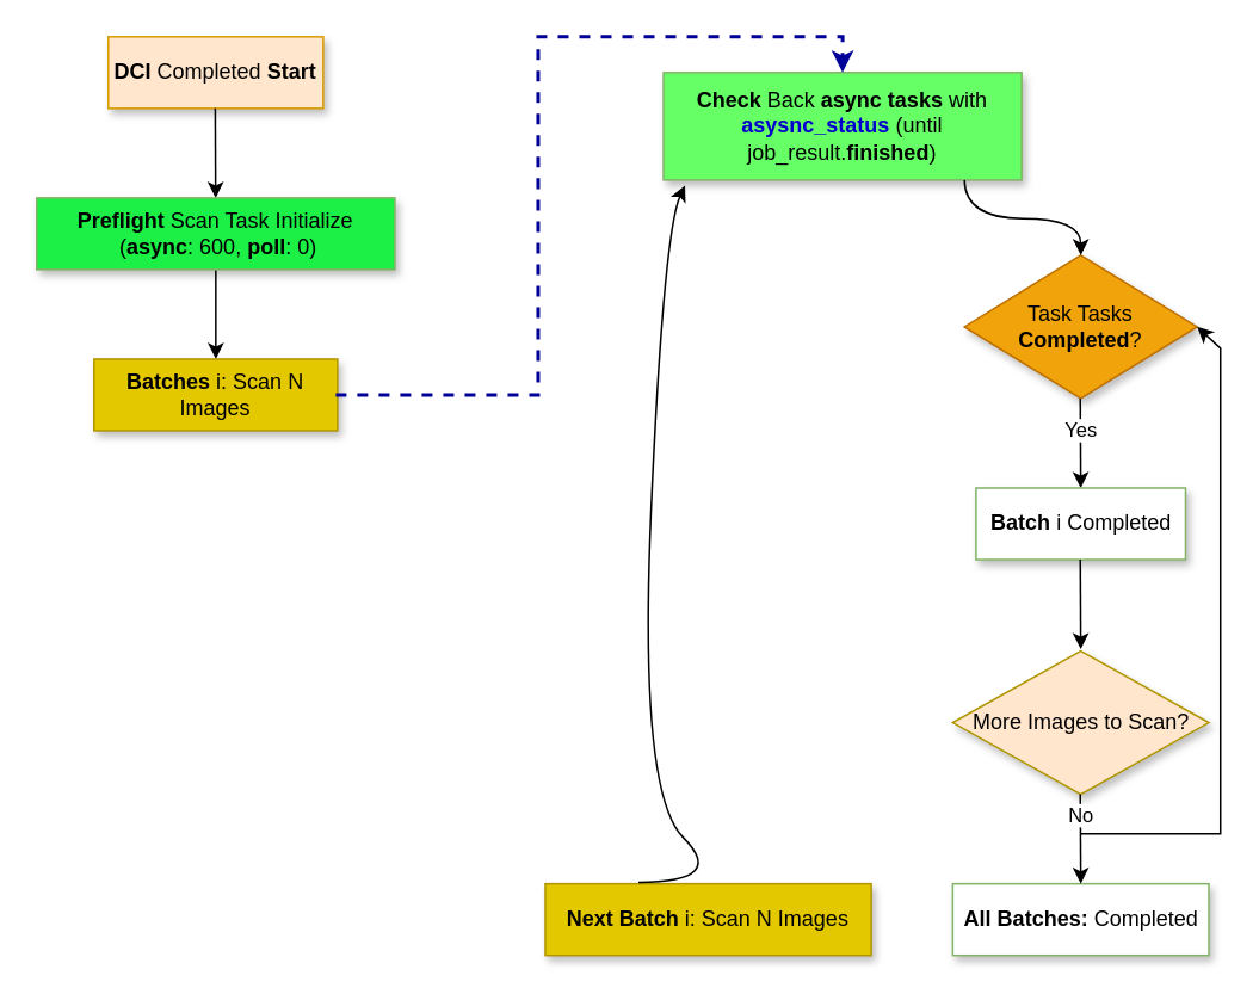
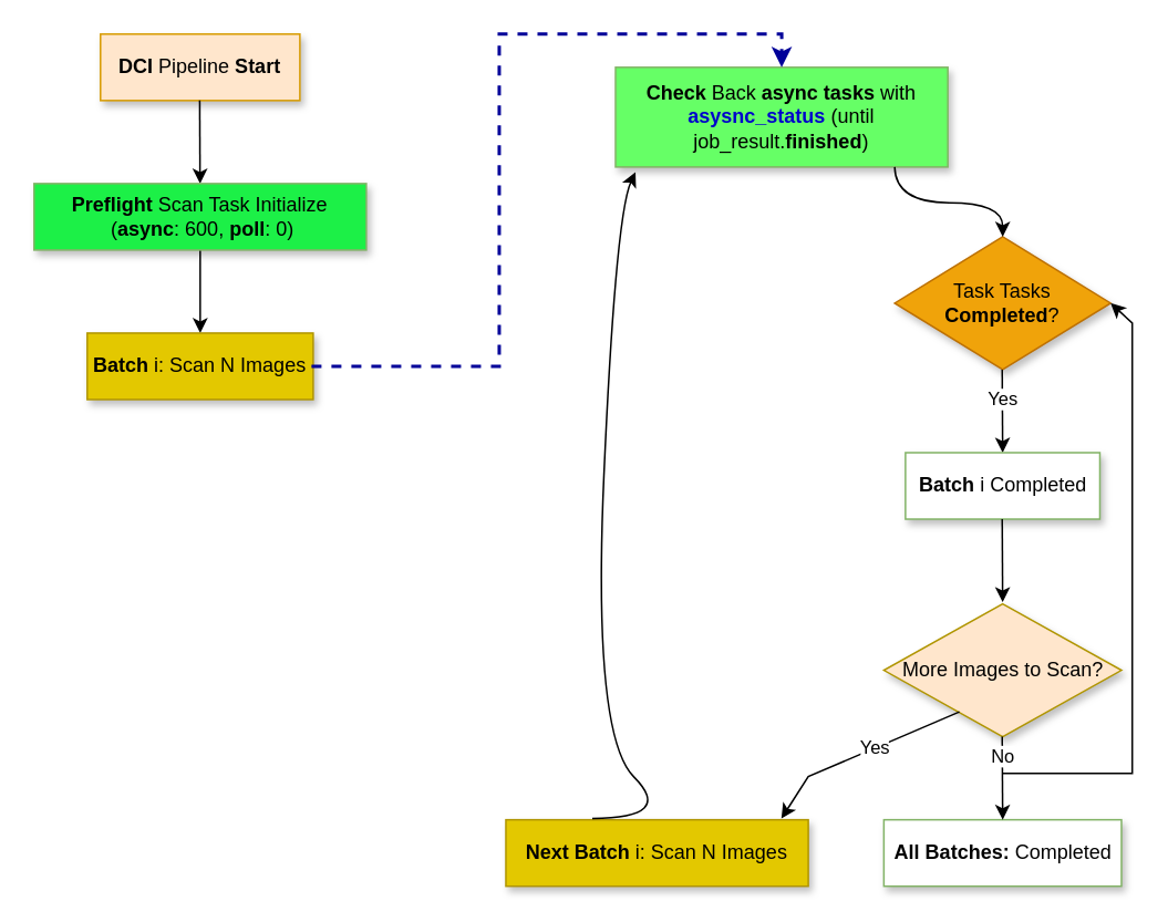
  <mxCell id="0" />
  <mxCell id="1" parent="0" />
- <mxCell id="2" value="&lt;b&gt;DCI&lt;/b&gt; Completed &lt;b&gt;Start&lt;/b&gt;" style="rounded=0;whiteSpace=wrap;html=1;fillColor=#ffe6cc;strokeColor=#d79b00;shadow=1;" vertex="1" parent="1"><mxGeometry x="60" y="20" width="120" height="40" as="geometry" /></mxCell>
+ <mxCell id="2" value="&lt;b&gt;DCI&lt;/b&gt; Pipeline &lt;b&gt;Start&lt;/b&gt;" style="rounded=0;whiteSpace=wrap;html=1;fillColor=#ffe6cc;strokeColor=#d79b00;shadow=1;" vertex="1" parent="1"><mxGeometry x="60" y="20" width="120" height="40" as="geometry" /></mxCell>
  <mxCell id="3" value="" style="endArrow=classic;html=1;rounded=0;" edge="1" parent="1" target="5"><mxGeometry width="50" height="50" relative="1" as="geometry"><mxPoint x="119.71" y="60" as="sourcePoint" /><mxPoint x="119.71" y="100" as="targetPoint" /></mxGeometry></mxCell>
  <mxCell id="4" style="edgeStyle=orthogonalEdgeStyle;rounded=0;orthogonalLoop=1;jettySize=auto;html=1;entryX=0.5;entryY=0;entryDx=0;entryDy=0;" edge="1" parent="1" source="5" target="6"><mxGeometry relative="1" as="geometry" /></mxCell>
  <mxCell id="5" value="&lt;b&gt;Preflight&lt;/b&gt;&amp;nbsp;Scan Task Initialize&lt;br&gt;&amp;nbsp;(&lt;b&gt;async&lt;/b&gt;: 600, &lt;b&gt;poll&lt;/b&gt;: 0)" style="rounded=0;whiteSpace=wrap;html=1;fillColor=#1CF047;strokeColor=#82b366;shadow=1;" vertex="1" parent="1"><mxGeometry x="20" y="110" width="200" height="40" as="geometry" /></mxCell>
- <mxCell id="6" value="&lt;b&gt;Batches&lt;/b&gt; i: Scan N Images" style="rounded=0;whiteSpace=wrap;html=1;fillColor=#e3c800;strokeColor=#B09500;shadow=1;fontColor=#000000;" vertex="1" parent="1"><mxGeometry x="52" y="200" width="136" height="40" as="geometry" /></mxCell>
+ <mxCell id="6" value="&lt;b&gt;Batch&lt;/b&gt; i: Scan N Images" style="rounded=0;whiteSpace=wrap;html=1;fillColor=#e3c800;strokeColor=#B09500;shadow=1;fontColor=#000000;" vertex="1" parent="1"><mxGeometry x="52" y="200" width="136" height="40" as="geometry" /></mxCell>
  <mxCell id="7" value="&lt;b&gt;Check&lt;/b&gt; Back &lt;b&gt;async tasks&lt;/b&gt; with &lt;b&gt;&lt;font color=&quot;#0000cc&quot;&gt;asysnc_status&lt;/font&gt;&lt;/b&gt; (until job_result.&lt;b&gt;finished&lt;/b&gt;)" style="rounded=0;whiteSpace=wrap;html=1;fillColor=#66FF66;strokeColor=#82b366;shadow=1;" vertex="1" parent="1"><mxGeometry x="370" y="40" width="200" height="60" as="geometry" /></mxCell>
  <mxCell id="8" value="" style="endArrow=classic;html=1;rounded=0;entryX=0.45;entryY=0;entryDx=0;entryDy=0;entryPerimeter=0;strokeWidth=2;dashed=1;strokeColor=#000099;" edge="1" parent="1"><mxGeometry width="50" height="50" relative="1" as="geometry"><mxPoint x="187" y="220" as="sourcePoint" /><mxPoint x="470" y="40" as="targetPoint" /><Array as="points"><mxPoint x="300" y="220" /><mxPoint x="300" y="20" /><mxPoint x="470" y="20" /><mxPoint x="470" y="30" /></Array></mxGeometry></mxCell>
  <mxCell id="9" value="Task Tasks &lt;b&gt;Completed&lt;/b&gt;?" style="rhombus;whiteSpace=wrap;html=1;fillColor=#f0a30a;fontColor=#000000;strokeColor=#BD7000;shadow=1;" vertex="1" parent="1"><mxGeometry x="538" y="142" width="130" height="80" as="geometry" /></mxCell>
  <mxCell id="10" value="" style="endArrow=classic;html=1;rounded=0;entryX=0.5;entryY=0;entryDx=0;entryDy=0;edgeStyle=orthogonalEdgeStyle;elbow=vertical;curved=1;" edge="1" parent="1" target="9"><mxGeometry width="50" height="50" relative="1" as="geometry"><mxPoint x="538" y="100" as="sourcePoint" /><mxPoint x="588" y="50" as="targetPoint" /></mxGeometry></mxCell>
  <mxCell id="11" value="" style="endArrow=classic;html=1;rounded=0;" edge="1" parent="1"><mxGeometry width="50" height="50" relative="1" as="geometry"><mxPoint x="602.71" y="222" as="sourcePoint" /><mxPoint x="603" y="272" as="targetPoint" /><Array as="points" /></mxGeometry></mxCell>
  <mxCell id="12" value="Yes" style="edgeLabel;html=1;align=center;verticalAlign=middle;resizable=0;points=[];" vertex="1" connectable="0" parent="11"><mxGeometry x="0.006" relative="1" as="geometry"><mxPoint y="-7" as="offset" /></mxGeometry></mxCell>
  <mxCell id="13" value="&lt;b&gt;Batch &lt;/b&gt;i&lt;b&gt; &lt;/b&gt;Completed" style="rounded=0;whiteSpace=wrap;html=1;fillColor=#ffffff;strokeColor=#82b366;shadow=1;" vertex="1" parent="1"><mxGeometry x="544.5" y="272" width="117" height="40" as="geometry" /></mxCell>
  <mxCell id="14" value="" style="endArrow=classic;html=1;rounded=0;" edge="1" parent="1"><mxGeometry width="50" height="50" relative="1" as="geometry"><mxPoint x="602.71" y="312" as="sourcePoint" /><mxPoint x="603" y="362" as="targetPoint" /></mxGeometry></mxCell>
  <mxCell id="15" value="More Images to Scan?" style="rhombus;whiteSpace=wrap;html=1;fillColor=#ffe6cc;fontColor=#000000;strokeColor=#B09500;shadow=1;" vertex="1" parent="1"><mxGeometry x="531.5" y="363" width="143" height="80" as="geometry" /></mxCell>
  <mxCell id="16" value="&lt;b&gt;All Batches: &lt;/b&gt;Completed" style="rounded=0;whiteSpace=wrap;html=1;fillColor=#ffffff;strokeColor=#82b366;shadow=1;" vertex="1" parent="1"><mxGeometry x="531.5" y="493" width="143" height="40" as="geometry" /></mxCell>
  <mxCell id="17" value="" style="endArrow=classic;html=1;rounded=0;" edge="1" parent="1"><mxGeometry width="50" height="50" relative="1" as="geometry"><mxPoint x="602.71" y="443" as="sourcePoint" /><mxPoint x="603" y="493" as="targetPoint" /></mxGeometry></mxCell>
  <mxCell id="18" value="No" style="edgeLabel;html=1;align=center;verticalAlign=middle;resizable=0;points=[];" vertex="1" connectable="0" parent="17"><mxGeometry x="-0.126" y="-1" relative="1" as="geometry"><mxPoint x="1" y="-11" as="offset" /></mxGeometry></mxCell>
  <mxCell id="19" value="&lt;b&gt;Next Batch &lt;/b&gt;i: Scan N Images" style="rounded=0;whiteSpace=wrap;html=1;fillColor=#e3c800;strokeColor=#B09500;shadow=1;fontColor=#000000;" vertex="1" parent="1"><mxGeometry x="304" y="493" width="182" height="40" as="geometry" /></mxCell>
  <mxCell id="20" value="" style="curved=1;endArrow=classic;html=1;rounded=0;" edge="1" parent="1"><mxGeometry width="50" height="50" relative="1" as="geometry"><mxPoint x="356" y="492.16" as="sourcePoint" /><mxPoint x="382" y="103" as="targetPoint" /><Array as="points"><mxPoint x="406" y="492.16" /><mxPoint x="356" y="442.16" /><mxPoint x="370" y="129" /></Array></mxGeometry></mxCell>
+ <mxCell id="21" value="" style="endArrow=classic;html=1;rounded=0;entryX=0.911;entryY=-0.018;entryDx=0;entryDy=0;entryPerimeter=0;exitX=0.318;exitY=0.813;exitDx=0;exitDy=0;exitPerimeter=0;" edge="1" parent="1" source="15" target="19"><mxGeometry width="50" height="50" relative="1" as="geometry"><mxPoint x="570.002" y="428" as="sourcePoint" /><mxPoint x="470.656" y="501.16" as="targetPoint" /><Array as="points"><mxPoint x="486" y="467" /></Array></mxGeometry></mxCell>
+ <mxCell id="22" value="Yes" style="edgeLabel;html=1;align=center;verticalAlign=middle;resizable=0;points=[];" vertex="1" connectable="0" parent="21"><mxGeometry x="-0.126" y="-1" relative="1" as="geometry"><mxPoint as="offset" /></mxGeometry></mxCell>
  <mxCell id="23" value="" style="endArrow=classic;html=1;rounded=0;entryX=1;entryY=0.5;entryDx=0;entryDy=0;" edge="1" parent="1" target="9"><mxGeometry width="50" height="50" relative="1" as="geometry"><mxPoint x="603" y="465" as="sourcePoint" /><mxPoint x="681" y="181" as="targetPoint" /><Array as="points"><mxPoint x="681" y="465" /><mxPoint x="681" y="194" /></Array></mxGeometry></mxCell>
